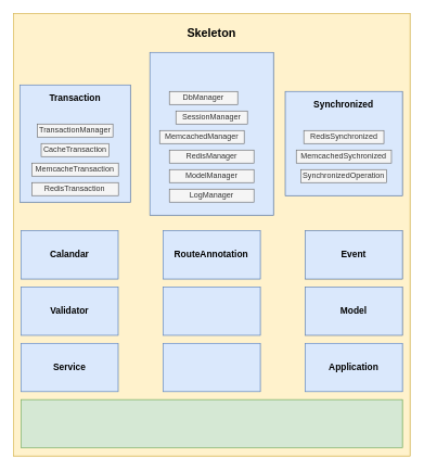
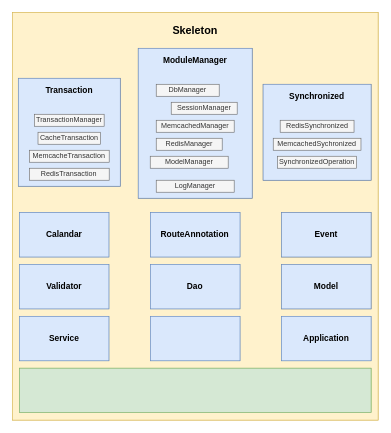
  <mxCell id="0" />
  <mxCell id="1" parent="0" />
  <mxCell id="2" value="" style="group;fillColor=#dae8fc;strokeColor=#6c8ebf;" vertex="1" connectable="0" parent="1"><mxGeometry x="70" y="50" width="450" height="550" as="geometry" /></mxCell>
  <mxCell id="3" value="" style="group;fillColor=#fff2cc;strokeColor=#d6b656;" vertex="1" connectable="0" parent="1"><mxGeometry x="20" y="20" width="610.0" height="680" as="geometry" /></mxCell>
  <mxCell id="4" value="" style="rounded=0;whiteSpace=wrap;html=1;fillColor=#fff2cc;strokeColor=#d6b656;" vertex="1" parent="1"><mxGeometry x="20" y="20" width="610.0" height="680.0" as="geometry" /></mxCell>
  <mxCell id="5" value="&lt;font style=&quot;font-size: 18px&quot;&gt;&lt;b&gt;Skeleton&lt;/b&gt;&lt;/font&gt;" style="text;html=1;strokeColor=none;fillColor=none;align=center;verticalAlign=middle;whiteSpace=wrap;rounded=0;" vertex="1" parent="1"><mxGeometry x="20" y="35.455" width="610.0" height="30.909" as="geometry" /></mxCell>
  <mxCell id="6" value="" style="group;fillColor=#d5e8d4;strokeColor=#82b366;" vertex="1" connectable="0" parent="1"><mxGeometry x="31.731" y="613.455" width="586.538" height="74.182" as="geometry" /></mxCell>
  <mxCell id="7" value="" style="rounded=0;whiteSpace=wrap;html=1;fillColor=#d5e8d4;strokeColor=#82b366;" vertex="1" parent="6"><mxGeometry width="586.538" height="74.182" as="geometry" /></mxCell>
  <mxCell id="8" value="" style="group;fillColor=#dae8fc;strokeColor=#6c8ebf;" vertex="1" connectable="0" parent="1"><mxGeometry x="468.882" y="526.909" width="149.388" height="74.182" as="geometry" /></mxCell>
  <mxCell id="9" value="" style="rounded=0;whiteSpace=wrap;html=1;fillColor=#dae8fc;strokeColor=#6c8ebf;" vertex="1" parent="8"><mxGeometry width="149.388" height="74.182" as="geometry" /></mxCell>
  <mxCell id="10" value="&lt;font style=&quot;font-size: 14px&quot;&gt;&lt;b&gt;Application&lt;/b&gt;&lt;/font&gt;" style="text;html=1;strokeColor=none;fillColor=none;align=center;verticalAlign=middle;whiteSpace=wrap;rounded=0;" vertex="1" parent="8"><mxGeometry y="24.727" width="149.388" height="24.727" as="geometry" /></mxCell>
  <mxCell id="11" value="" style="group;fillColor=#dae8fc;strokeColor=#6c8ebf;" vertex="1" connectable="0" parent="1"><mxGeometry x="250.311" y="526.909" width="149.388" height="74.182" as="geometry" /></mxCell>
  <mxCell id="12" value="" style="rounded=0;whiteSpace=wrap;html=1;fillColor=#dae8fc;strokeColor=#6c8ebf;" vertex="1" parent="11"><mxGeometry width="149.388" height="74.182" as="geometry" /></mxCell>
  <mxCell id="13" value="" style="group;fillColor=#dae8fc;strokeColor=#6c8ebf;" vertex="1" connectable="0" parent="1"><mxGeometry x="31.726" y="526.909" width="149.388" height="74.182" as="geometry" /></mxCell>
  <mxCell id="14" value="" style="rounded=0;whiteSpace=wrap;html=1;fillColor=#dae8fc;strokeColor=#6c8ebf;" vertex="1" parent="13"><mxGeometry width="149.388" height="74.182" as="geometry" /></mxCell>
  <mxCell id="15" value="&lt;font style=&quot;font-size: 14px&quot;&gt;&lt;b&gt;Service&lt;/b&gt;&lt;/font&gt;" style="text;html=1;strokeColor=none;fillColor=none;align=center;verticalAlign=middle;whiteSpace=wrap;rounded=0;" vertex="1" parent="13"><mxGeometry y="24.727" width="149.388" height="24.727" as="geometry" /></mxCell>
  <mxCell id="16" value="" style="group;fillColor=#f5f5f5;strokeColor=#666666;fontColor=#333333;" vertex="1" connectable="0" parent="1"><mxGeometry x="468.878" y="440.364" width="149.388" height="74.182" as="geometry" /></mxCell>
  <mxCell id="17" value="" style="rounded=0;whiteSpace=wrap;html=1;fillColor=#dae8fc;strokeColor=#6c8ebf;" vertex="1" parent="16"><mxGeometry width="149.388" height="74.182" as="geometry" /></mxCell>
  <mxCell id="18" value="&lt;font style=&quot;font-size: 14px&quot;&gt;&lt;b&gt;Model&lt;/b&gt;&lt;/font&gt;" style="text;html=1;strokeColor=none;fillColor=none;align=center;verticalAlign=middle;whiteSpace=wrap;rounded=0;" vertex="1" parent="16"><mxGeometry y="24.727" width="149.388" height="24.727" as="geometry" /></mxCell>
  <mxCell id="19" value="" style="group;fillColor=#dae8fc;strokeColor=#6c8ebf;" vertex="1" connectable="0" parent="1"><mxGeometry x="250.311" y="440.364" width="149.388" height="74.182" as="geometry" /></mxCell>
  <mxCell id="20" value="" style="rounded=0;whiteSpace=wrap;html=1;fillColor=#dae8fc;strokeColor=#6c8ebf;" vertex="1" parent="19"><mxGeometry width="149.388" height="74.182" as="geometry" /></mxCell>
+ <mxCell id="21" value="&lt;font style=&quot;font-size: 14px&quot;&gt;&lt;b&gt;Dao&lt;/b&gt;&lt;/font&gt;" style="text;html=1;strokeColor=none;fillColor=none;align=center;verticalAlign=middle;whiteSpace=wrap;rounded=0;" vertex="1" parent="19"><mxGeometry y="24.727" width="149.388" height="24.727" as="geometry" /></mxCell>
  <mxCell id="22" value="" style="group;fillColor=#dae8fc;strokeColor=#6c8ebf;" vertex="1" connectable="0" parent="1"><mxGeometry x="31.726" y="440.364" width="149.388" height="74.182" as="geometry" /></mxCell>
  <mxCell id="23" value="" style="rounded=0;whiteSpace=wrap;html=1;fillColor=#dae8fc;strokeColor=#6c8ebf;" vertex="1" parent="22"><mxGeometry width="149.388" height="74.182" as="geometry" /></mxCell>
  <mxCell id="24" value="&lt;font style=&quot;font-size: 14px&quot;&gt;&lt;b&gt;Validator&lt;/b&gt;&lt;/font&gt;" style="text;html=1;strokeColor=none;fillColor=none;align=center;verticalAlign=middle;whiteSpace=wrap;rounded=0;" vertex="1" parent="22"><mxGeometry y="24.727" width="149.388" height="24.727" as="geometry" /></mxCell>
  <mxCell id="25" value="" style="group;fillColor=#f5f5f5;strokeColor=#666666;fontColor=#333333;" vertex="1" connectable="0" parent="1"><mxGeometry x="468.878" y="353.818" width="149.388" height="74.182" as="geometry" /></mxCell>
  <mxCell id="26" value="" style="rounded=0;whiteSpace=wrap;html=1;fillColor=#dae8fc;strokeColor=#6c8ebf;" vertex="1" parent="25"><mxGeometry width="149.388" height="74.182" as="geometry" /></mxCell>
  <mxCell id="27" value="&lt;font style=&quot;font-size: 14px&quot;&gt;&lt;b&gt;Event&lt;/b&gt;&lt;/font&gt;" style="text;html=1;strokeColor=none;fillColor=none;align=center;verticalAlign=middle;whiteSpace=wrap;rounded=0;" vertex="1" parent="25"><mxGeometry y="24.727" width="149.388" height="24.727" as="geometry" /></mxCell>
  <mxCell id="28" value="" style="group;fillColor=#dae8fc;strokeColor=#6c8ebf;" vertex="1" connectable="0" parent="1"><mxGeometry x="250.311" y="353.818" width="149.388" height="74.182" as="geometry" /></mxCell>
  <mxCell id="29" value="" style="rounded=0;whiteSpace=wrap;html=1;fillColor=#dae8fc;strokeColor=#6c8ebf;" vertex="1" parent="28"><mxGeometry width="149.388" height="74.182" as="geometry" /></mxCell>
  <mxCell id="30" value="&lt;font style=&quot;font-size: 14px&quot;&gt;&lt;b&gt;RouteAnnotation&lt;/b&gt;&lt;/font&gt;" style="text;html=1;strokeColor=none;fillColor=none;align=center;verticalAlign=middle;whiteSpace=wrap;rounded=0;" vertex="1" parent="28"><mxGeometry y="24.727" width="149.388" height="24.727" as="geometry" /></mxCell>
  <mxCell id="31" value="" style="group;fillColor=#dae8fc;strokeColor=#6c8ebf;" vertex="1" connectable="0" parent="1"><mxGeometry x="31.726" y="353.818" width="149.388" height="74.182" as="geometry" /></mxCell>
  <mxCell id="32" value="" style="rounded=0;whiteSpace=wrap;html=1;fillColor=#dae8fc;strokeColor=#6c8ebf;" vertex="1" parent="31"><mxGeometry width="149.388" height="74.182" as="geometry" /></mxCell>
  <mxCell id="33" value="&lt;font style=&quot;font-size: 14px&quot;&gt;&lt;b&gt;Calandar&lt;/b&gt;&lt;/font&gt;" style="text;html=1;strokeColor=none;fillColor=none;align=center;verticalAlign=middle;whiteSpace=wrap;rounded=0;" vertex="1" parent="31"><mxGeometry y="24.727" width="149.388" height="24.727" as="geometry" /></mxCell>
  <mxCell id="34" value="" style="group;fillColor=#f5f5f5;strokeColor=#666666;fontColor=#333333;" vertex="1" connectable="0" parent="1"><mxGeometry x="230" y="80" width="190" height="250" as="geometry" /></mxCell>
  <mxCell id="35" value="" style="rounded=0;whiteSpace=wrap;html=1;fillColor=#dae8fc;strokeColor=#6c8ebf;" vertex="1" parent="34"><mxGeometry width="190" height="250.0" as="geometry" /></mxCell>
- <mxCell id="37" value="SessionManager" style="text;html=1;align=center;verticalAlign=middle;whiteSpace=wrap;rounded=0;fillColor=#f5f5f5;strokeColor=#666666;fontColor=#333333;" vertex="1" parent="34"><mxGeometry x="40" y="90" width="110" height="20" as="geometry" /></mxCell>
- <mxCell id="38" value="MemcachedManager" style="text;html=1;align=center;verticalAlign=middle;whiteSpace=wrap;rounded=0;fillColor=#f5f5f5;strokeColor=#666666;fontColor=#333333;" vertex="1" parent="34"><mxGeometry x="15" y="120" width="130" height="20" as="geometry" /></mxCell>
+ <mxCell id="36" value="&lt;span style=&quot;font-size: 14px&quot;&gt;&lt;b&gt;ModuleManager&lt;/b&gt;&lt;/span&gt;" style="text;html=1;strokeColor=none;fillColor=none;align=center;verticalAlign=middle;whiteSpace=wrap;rounded=0;" vertex="1" parent="34"><mxGeometry y="10" width="190" height="20" as="geometry" /></mxCell>
+ <mxCell id="37" value="SessionManager" style="text;html=1;align=center;verticalAlign=middle;whiteSpace=wrap;rounded=0;fillColor=#f5f5f5;strokeColor=#666666;fontColor=#333333;" vertex="1" parent="34"><mxGeometry x="55" y="90" width="110" height="20" as="geometry" /></mxCell>
+ <mxCell id="38" value="MemcachedManager" style="text;html=1;align=center;verticalAlign=middle;whiteSpace=wrap;rounded=0;fillColor=#f5f5f5;strokeColor=#666666;fontColor=#333333;" vertex="1" parent="34"><mxGeometry x="30" y="120" width="130" height="20" as="geometry" /></mxCell>
  <mxCell id="39" value="DbManager" style="text;html=1;align=center;verticalAlign=middle;whiteSpace=wrap;rounded=0;fillColor=#f5f5f5;strokeColor=#666666;fontColor=#333333;" vertex="1" parent="34"><mxGeometry x="30" y="60" width="105" height="20" as="geometry" /></mxCell>
- <mxCell id="40" value="RedisManager" style="text;html=1;align=center;verticalAlign=middle;whiteSpace=wrap;rounded=0;fillColor=#f5f5f5;strokeColor=#666666;fontColor=#333333;" vertex="1" parent="34"><mxGeometry x="30" y="150" width="130" height="20" as="geometry" /></mxCell>
- <mxCell id="41" value="ModelManager" style="text;html=1;align=center;verticalAlign=middle;whiteSpace=wrap;rounded=0;fillColor=#f5f5f5;strokeColor=#666666;fontColor=#333333;" vertex="1" parent="34"><mxGeometry x="30" y="180" width="130" height="20" as="geometry" /></mxCell>
- <mxCell id="42" value="LogManager" style="text;html=1;align=center;verticalAlign=middle;whiteSpace=wrap;rounded=0;fillColor=#f5f5f5;strokeColor=#666666;fontColor=#333333;" vertex="1" parent="34"><mxGeometry x="30" y="210" width="130" height="20" as="geometry" /></mxCell>
+ <mxCell id="40" value="RedisManager" style="text;html=1;align=center;verticalAlign=middle;whiteSpace=wrap;rounded=0;fillColor=#f5f5f5;strokeColor=#666666;fontColor=#333333;" vertex="1" parent="34"><mxGeometry x="30" y="150" width="110" height="20" as="geometry" /></mxCell>
+ <mxCell id="41" value="ModelManager" style="text;html=1;align=center;verticalAlign=middle;whiteSpace=wrap;rounded=0;fillColor=#f5f5f5;strokeColor=#666666;fontColor=#333333;" vertex="1" parent="34"><mxGeometry x="20" y="180" width="130" height="20" as="geometry" /></mxCell>
+ <mxCell id="42" value="LogManager" style="text;html=1;align=center;verticalAlign=middle;whiteSpace=wrap;rounded=0;fillColor=#f5f5f5;strokeColor=#666666;fontColor=#333333;" vertex="1" parent="34"><mxGeometry x="30" y="220" width="130" height="20" as="geometry" /></mxCell>
  <mxCell id="43" value="" style="group;fillColor=#f5f5f5;strokeColor=#666666;fontColor=#333333;" vertex="1" connectable="0" parent="1"><mxGeometry x="30" y="130" width="170" height="180" as="geometry" /></mxCell>
  <mxCell id="44" value="" style="rounded=0;whiteSpace=wrap;html=1;fillColor=#dae8fc;strokeColor=#6c8ebf;" vertex="1" parent="43"><mxGeometry width="170" height="180" as="geometry" /></mxCell>
  <mxCell id="45" value="&lt;font style=&quot;font-size: 14px&quot;&gt;&lt;b&gt;Transaction&lt;/b&gt;&lt;/font&gt;" style="text;html=1;strokeColor=none;fillColor=none;align=center;verticalAlign=middle;whiteSpace=wrap;rounded=0;" vertex="1" parent="43"><mxGeometry y="10" width="170" height="20" as="geometry" /></mxCell>
  <mxCell id="46" value="CacheTransaction" style="text;html=1;align=center;verticalAlign=middle;whiteSpace=wrap;rounded=0;fillColor=#f5f5f5;strokeColor=#666666;fontColor=#333333;" vertex="1" parent="43"><mxGeometry x="32.89" y="90" width="104.21" height="20" as="geometry" /></mxCell>
  <mxCell id="47" value="MemcacheTransaction" style="text;html=1;align=center;verticalAlign=middle;whiteSpace=wrap;rounded=0;fillColor=#f5f5f5;strokeColor=#666666;fontColor=#333333;" vertex="1" parent="43"><mxGeometry x="18.42" y="120" width="133.16" height="20" as="geometry" /></mxCell>
  <mxCell id="48" value="TransactionManager" style="text;html=1;align=center;verticalAlign=middle;whiteSpace=wrap;rounded=0;fillColor=#f5f5f5;strokeColor=#666666;fontColor=#333333;" vertex="1" parent="43"><mxGeometry x="26.842" y="60" width="116.316" height="20" as="geometry" /></mxCell>
  <mxCell id="49" value="RedisTransaction" style="text;html=1;align=center;verticalAlign=middle;whiteSpace=wrap;rounded=0;fillColor=#f5f5f5;strokeColor=#666666;fontColor=#333333;" vertex="1" parent="43"><mxGeometry x="18.42" y="150" width="133.16" height="20" as="geometry" /></mxCell>
  <mxCell id="50" value="" style="group" vertex="1" connectable="0" parent="1"><mxGeometry x="438.27" y="140" width="180" height="160" as="geometry" /></mxCell>
  <mxCell id="51" value="" style="group;fillColor=#f5f5f5;strokeColor=#666666;fontColor=#333333;" vertex="1" connectable="0" parent="50"><mxGeometry width="180" height="160" as="geometry" /></mxCell>
  <mxCell id="52" value="" style="rounded=0;whiteSpace=wrap;html=1;fillColor=#dae8fc;strokeColor=#6c8ebf;" vertex="1" parent="50"><mxGeometry width="180" height="160" as="geometry" /></mxCell>
  <mxCell id="53" value="&lt;span style=&quot;font-size: 14px&quot;&gt;&lt;b&gt;Synchronized&lt;/b&gt;&lt;/span&gt;" style="text;html=1;strokeColor=none;fillColor=none;align=center;verticalAlign=middle;whiteSpace=wrap;rounded=0;" vertex="1" parent="50"><mxGeometry y="10" width="180" height="20" as="geometry" /></mxCell>
  <mxCell id="54" value="MemcachedSychronized" style="text;html=1;align=center;verticalAlign=middle;whiteSpace=wrap;rounded=0;fillColor=#f5f5f5;strokeColor=#666666;fontColor=#333333;" vertex="1" parent="50"><mxGeometry x="16.84" y="90" width="146.32" height="20" as="geometry" /></mxCell>
  <mxCell id="55" value="SynchronizedOperation" style="text;html=1;align=center;verticalAlign=middle;whiteSpace=wrap;rounded=0;fillColor=#f5f5f5;strokeColor=#666666;fontColor=#333333;" vertex="1" parent="50"><mxGeometry x="24.21" y="120" width="131.58" height="20" as="geometry" /></mxCell>
  <mxCell id="56" value="RedisSynchronized" style="text;html=1;align=center;verticalAlign=middle;whiteSpace=wrap;rounded=0;fillColor=#f5f5f5;strokeColor=#666666;fontColor=#333333;" vertex="1" parent="50"><mxGeometry x="28.421" y="60" width="123.158" height="20" as="geometry" /></mxCell>
